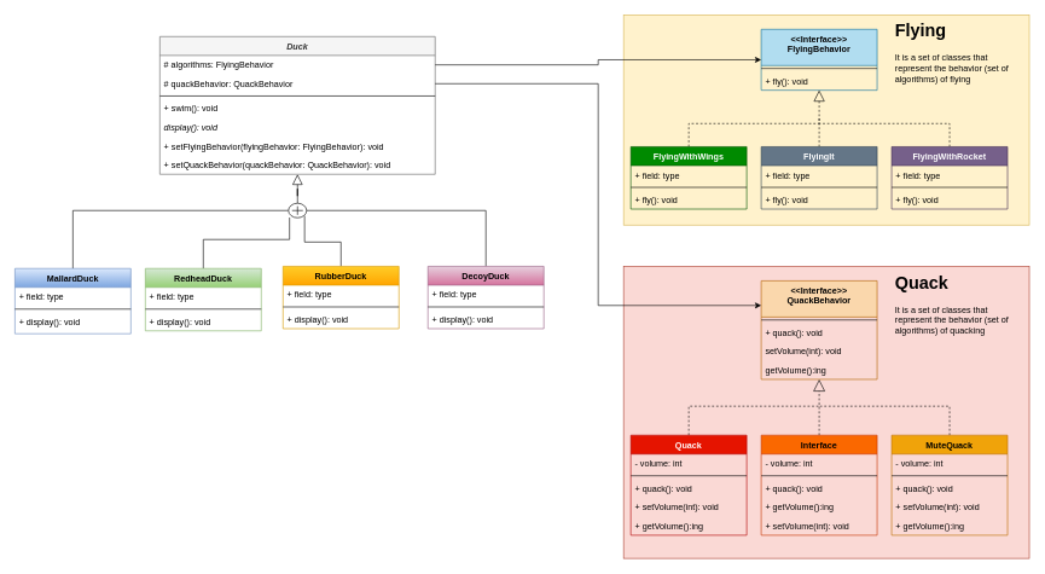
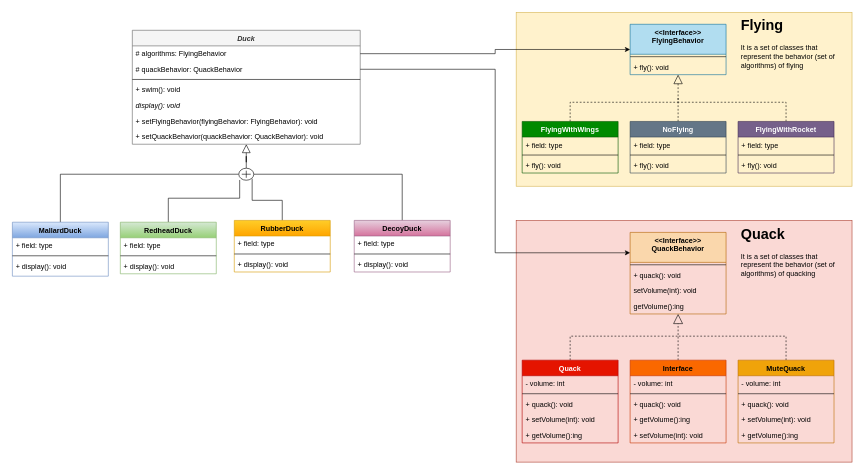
  <mxCell id="0" />
  <mxCell id="1" parent="0" />
  <mxCell id="2" value="Duck" style="swimlane;fontStyle=3;align=center;verticalAlign=top;childLayout=stackLayout;horizontal=1;startSize=26;horizontalStack=0;resizeParent=1;resizeLast=0;collapsible=1;marginBottom=0;rounded=0;shadow=0;strokeWidth=1;fillColor=#f5f5f5;fontColor=#333333;strokeColor=#666666;" parent="1" vertex="1"><mxGeometry x="220" y="50" width="380" height="190" as="geometry"><mxRectangle x="230" y="140" width="160" height="26" as="alternateBounds" /></mxGeometry></mxCell>
  <mxCell id="3" value="# algorithms: FlyingBehavior" style="text;align=left;verticalAlign=top;spacingLeft=4;spacingRight=4;overflow=hidden;rotatable=0;points=[[0,0.5],[1,0.5]];portConstraint=eastwest;" parent="2" vertex="1"><mxGeometry y="26" width="380" height="26" as="geometry" /></mxCell>
  <mxCell id="4" value="# quackBehavior: QuackBehavior" style="text;align=left;verticalAlign=top;spacingLeft=4;spacingRight=4;overflow=hidden;rotatable=0;points=[[0,0.5],[1,0.5]];portConstraint=eastwest;" parent="2" vertex="1"><mxGeometry y="52" width="380" height="26" as="geometry" /></mxCell>
  <mxCell id="5" value="" style="line;html=1;strokeWidth=1;align=left;verticalAlign=middle;spacingTop=-1;spacingLeft=3;spacingRight=3;rotatable=0;labelPosition=right;points=[];portConstraint=eastwest;" parent="2" vertex="1"><mxGeometry y="78" width="380" height="8" as="geometry" /></mxCell>
  <mxCell id="6" value="+ swim(): void" style="text;align=left;verticalAlign=top;spacingLeft=4;spacingRight=4;overflow=hidden;rotatable=0;points=[[0,0.5],[1,0.5]];portConstraint=eastwest;" parent="2" vertex="1"><mxGeometry y="86" width="380" height="26" as="geometry" /></mxCell>
  <mxCell id="7" value="display(): void" style="text;align=left;verticalAlign=top;spacingLeft=4;spacingRight=4;overflow=hidden;rotatable=0;points=[[0,0.5],[1,0.5]];portConstraint=eastwest;fontStyle=2" parent="2" vertex="1"><mxGeometry y="112" width="380" height="26" as="geometry" /></mxCell>
  <mxCell id="8" value="+ setFlyingBehavior(flyingBehavior: FlyingBehavior): void" style="text;align=left;verticalAlign=top;spacingLeft=4;spacingRight=4;overflow=hidden;rotatable=0;points=[[0,0.5],[1,0.5]];portConstraint=eastwest;" parent="2" vertex="1"><mxGeometry y="138" width="380" height="26" as="geometry" /></mxCell>
  <mxCell id="9" value="+ setQuackBehavior(quackBehavior: QuackBehavior): void" style="text;align=left;verticalAlign=top;spacingLeft=4;spacingRight=4;overflow=hidden;rotatable=0;points=[[0,0.5],[1,0.5]];portConstraint=eastwest;" parent="2" vertex="1"><mxGeometry y="164" width="380" height="26" as="geometry" /></mxCell>
  <mxCell id="10" style="edgeStyle=orthogonalEdgeStyle;rounded=0;orthogonalLoop=1;jettySize=auto;html=1;entryX=0;entryY=0.5;entryDx=0;entryDy=0;entryPerimeter=0;endArrow=none;endFill=0;endSize=12;" parent="1" source="11" target="81" edge="1"><mxGeometry relative="1" as="geometry"><Array as="points"><mxPoint x="100" y="290" /></Array></mxGeometry></mxCell>
  <mxCell id="11" value="MallardDuck" style="swimlane;fontStyle=1;align=center;verticalAlign=top;childLayout=stackLayout;horizontal=1;startSize=26;horizontalStack=0;resizeParent=1;resizeLast=0;collapsible=1;marginBottom=0;rounded=0;shadow=0;strokeWidth=1;fillColor=#dae8fc;gradientColor=#7ea6e0;strokeColor=#6c8ebf;" parent="1" vertex="1"><mxGeometry x="20" y="370" width="160" height="90" as="geometry"><mxRectangle x="130" y="380" width="160" height="26" as="alternateBounds" /></mxGeometry></mxCell>
  <mxCell id="12" value="+ field: type" style="text;align=left;verticalAlign=top;spacingLeft=4;spacingRight=4;overflow=hidden;rotatable=0;points=[[0,0.5],[1,0.5]];portConstraint=eastwest;" parent="11" vertex="1"><mxGeometry y="26" width="160" height="26" as="geometry" /></mxCell>
  <mxCell id="13" value="" style="line;html=1;strokeWidth=1;align=left;verticalAlign=middle;spacingTop=-1;spacingLeft=3;spacingRight=3;rotatable=0;labelPosition=right;points=[];portConstraint=eastwest;" parent="11" vertex="1"><mxGeometry y="52" width="160" height="8" as="geometry" /></mxCell>
  <mxCell id="14" value="+ display(): void" style="text;align=left;verticalAlign=top;spacingLeft=4;spacingRight=4;overflow=hidden;rotatable=0;points=[[0,0.5],[1,0.5]];portConstraint=eastwest;fontStyle=0" parent="11" vertex="1"><mxGeometry y="60" width="160" height="26" as="geometry" /></mxCell>
  <mxCell id="15" style="edgeStyle=orthogonalEdgeStyle;rounded=0;orthogonalLoop=1;jettySize=auto;html=1;entryX=0.06;entryY=0.98;entryDx=0;entryDy=0;entryPerimeter=0;endArrow=none;endFill=0;endSize=12;" parent="1" source="16" target="81" edge="1"><mxGeometry relative="1" as="geometry"><Array as="points"><mxPoint x="280" y="330" /><mxPoint x="399" y="330" /></Array></mxGeometry></mxCell>
  <mxCell id="16" value="RedheadDuck" style="swimlane;fontStyle=1;align=center;verticalAlign=top;childLayout=stackLayout;horizontal=1;startSize=26;horizontalStack=0;resizeParent=1;resizeParentMax=0;resizeLast=0;collapsible=1;marginBottom=0;fillColor=#d5e8d4;gradientColor=#97d077;strokeColor=#82b366;" parent="1" vertex="1"><mxGeometry x="200" y="370" width="160" height="86" as="geometry" /></mxCell>
  <mxCell id="17" value="+ field: type" style="text;strokeColor=none;fillColor=none;align=left;verticalAlign=top;spacingLeft=4;spacingRight=4;overflow=hidden;rotatable=0;points=[[0,0.5],[1,0.5]];portConstraint=eastwest;" parent="16" vertex="1"><mxGeometry y="26" width="160" height="26" as="geometry" /></mxCell>
  <mxCell id="18" value="" style="line;strokeWidth=1;fillColor=none;align=left;verticalAlign=middle;spacingTop=-1;spacingLeft=3;spacingRight=3;rotatable=0;labelPosition=right;points=[];portConstraint=eastwest;" parent="16" vertex="1"><mxGeometry y="52" width="160" height="8" as="geometry" /></mxCell>
  <mxCell id="19" value="+ display(): void" style="text;strokeColor=none;fillColor=none;align=left;verticalAlign=top;spacingLeft=4;spacingRight=4;overflow=hidden;rotatable=0;points=[[0,0.5],[1,0.5]];portConstraint=eastwest;" parent="16" vertex="1"><mxGeometry y="60" width="160" height="26" as="geometry" /></mxCell>
  <mxCell id="20" style="edgeStyle=orthogonalEdgeStyle;rounded=0;orthogonalLoop=1;jettySize=auto;html=1;exitX=0.5;exitY=0;exitDx=0;exitDy=0;entryX=0.892;entryY=0.86;entryDx=0;entryDy=0;entryPerimeter=0;endArrow=none;endFill=0;endSize=12;" parent="1" source="21" target="81" edge="1"><mxGeometry relative="1" as="geometry" /></mxCell>
  <mxCell id="21" value="RubberDuck" style="swimlane;fontStyle=1;align=center;verticalAlign=top;childLayout=stackLayout;horizontal=1;startSize=26;horizontalStack=0;resizeParent=1;resizeParentMax=0;resizeLast=0;collapsible=1;marginBottom=0;fillColor=#ffcd28;gradientColor=#ffa500;strokeColor=#d79b00;" parent="1" vertex="1"><mxGeometry x="390" y="367" width="160" height="86" as="geometry" /></mxCell>
  <mxCell id="22" value="+ field: type" style="text;strokeColor=none;fillColor=none;align=left;verticalAlign=top;spacingLeft=4;spacingRight=4;overflow=hidden;rotatable=0;points=[[0,0.5],[1,0.5]];portConstraint=eastwest;" parent="21" vertex="1"><mxGeometry y="26" width="160" height="26" as="geometry" /></mxCell>
  <mxCell id="23" value="" style="line;strokeWidth=1;fillColor=none;align=left;verticalAlign=middle;spacingTop=-1;spacingLeft=3;spacingRight=3;rotatable=0;labelPosition=right;points=[];portConstraint=eastwest;" parent="21" vertex="1"><mxGeometry y="52" width="160" height="8" as="geometry" /></mxCell>
  <mxCell id="24" value="+ display(): void" style="text;strokeColor=none;fillColor=none;align=left;verticalAlign=top;spacingLeft=4;spacingRight=4;overflow=hidden;rotatable=0;points=[[0,0.5],[1,0.5]];portConstraint=eastwest;" parent="21" vertex="1"><mxGeometry y="60" width="160" height="26" as="geometry" /></mxCell>
  <mxCell id="25" style="edgeStyle=orthogonalEdgeStyle;rounded=0;orthogonalLoop=1;jettySize=auto;html=1;entryX=1;entryY=0.5;entryDx=0;entryDy=0;entryPerimeter=0;endArrow=none;endFill=0;endSize=12;" parent="1" source="26" target="81" edge="1"><mxGeometry relative="1" as="geometry"><Array as="points"><mxPoint x="670" y="290" /></Array></mxGeometry></mxCell>
  <mxCell id="26" value="DecoyDuck" style="swimlane;fontStyle=1;align=center;verticalAlign=top;childLayout=stackLayout;horizontal=1;startSize=26;horizontalStack=0;resizeParent=1;resizeParentMax=0;resizeLast=0;collapsible=1;marginBottom=0;fillColor=#e6d0de;gradientColor=#d5739d;strokeColor=#996185;" parent="1" vertex="1"><mxGeometry x="590" y="367" width="160" height="86" as="geometry" /></mxCell>
  <mxCell id="27" value="+ field: type" style="text;strokeColor=none;fillColor=none;align=left;verticalAlign=top;spacingLeft=4;spacingRight=4;overflow=hidden;rotatable=0;points=[[0,0.5],[1,0.5]];portConstraint=eastwest;" parent="26" vertex="1"><mxGeometry y="26" width="160" height="26" as="geometry" /></mxCell>
  <mxCell id="28" value="" style="line;strokeWidth=1;fillColor=none;align=left;verticalAlign=middle;spacingTop=-1;spacingLeft=3;spacingRight=3;rotatable=0;labelPosition=right;points=[];portConstraint=eastwest;" parent="26" vertex="1"><mxGeometry y="52" width="160" height="8" as="geometry" /></mxCell>
  <mxCell id="29" value="+ display(): void" style="text;strokeColor=none;fillColor=none;align=left;verticalAlign=top;spacingLeft=4;spacingRight=4;overflow=hidden;rotatable=0;points=[[0,0.5],[1,0.5]];portConstraint=eastwest;" parent="26" vertex="1"><mxGeometry y="60" width="160" height="26" as="geometry" /></mxCell>
  <mxCell id="30" value="" style="rounded=0;whiteSpace=wrap;html=1;fillColor=#fff2cc;strokeColor=#d6b656;" parent="1" vertex="1"><mxGeometry x="860" y="20" width="560" height="290" as="geometry" /></mxCell>
  <mxCell id="31" value="&lt;&lt;Interface&gt;&gt;&#10;FlyingBehavior" style="swimlane;fontStyle=1;align=center;verticalAlign=top;childLayout=stackLayout;horizontal=1;startSize=50;horizontalStack=0;resizeParent=1;resizeParentMax=0;resizeLast=0;collapsible=1;marginBottom=0;fillColor=#b1ddf0;strokeColor=#10739e;" parent="1" vertex="1"><mxGeometry x="1050" y="40" width="160" height="84" as="geometry" /></mxCell>
  <mxCell id="32" value="" style="line;strokeWidth=1;fillColor=none;align=left;verticalAlign=middle;spacingTop=-1;spacingLeft=3;spacingRight=3;rotatable=0;labelPosition=right;points=[];portConstraint=eastwest;" parent="31" vertex="1"><mxGeometry y="50" width="160" height="8" as="geometry" /></mxCell>
  <mxCell id="33" value="+ fly(): void" style="text;strokeColor=none;fillColor=none;align=left;verticalAlign=top;spacingLeft=4;spacingRight=4;overflow=hidden;rotatable=0;points=[[0,0.5],[1,0.5]];portConstraint=eastwest;" parent="31" vertex="1"><mxGeometry y="58" width="160" height="26" as="geometry" /></mxCell>
  <mxCell id="34" style="edgeStyle=orthogonalEdgeStyle;rounded=0;orthogonalLoop=1;jettySize=auto;html=1;endArrow=none;endFill=0;endSize=13;dashed=1;" parent="1" source="35" edge="1"><mxGeometry relative="1" as="geometry"><mxPoint x="1130" y="160" as="targetPoint" /><Array as="points"><mxPoint x="950" y="170" /><mxPoint x="1130" y="170" /></Array></mxGeometry></mxCell>
  <mxCell id="35" value="FlyingWithWings" style="swimlane;fontStyle=1;align=center;verticalAlign=top;childLayout=stackLayout;horizontal=1;startSize=26;horizontalStack=0;resizeParent=1;resizeParentMax=0;resizeLast=0;collapsible=1;marginBottom=0;fillColor=#008a00;fontColor=#ffffff;strokeColor=#005700;" parent="1" vertex="1"><mxGeometry x="870" y="202" width="160" height="86" as="geometry" /></mxCell>
  <mxCell id="36" value="+ field: type" style="text;strokeColor=none;fillColor=none;align=left;verticalAlign=top;spacingLeft=4;spacingRight=4;overflow=hidden;rotatable=0;points=[[0,0.5],[1,0.5]];portConstraint=eastwest;" parent="35" vertex="1"><mxGeometry y="26" width="160" height="26" as="geometry" /></mxCell>
  <mxCell id="37" value="" style="line;strokeWidth=1;fillColor=none;align=left;verticalAlign=middle;spacingTop=-1;spacingLeft=3;spacingRight=3;rotatable=0;labelPosition=right;points=[];portConstraint=eastwest;" parent="35" vertex="1"><mxGeometry y="52" width="160" height="8" as="geometry" /></mxCell>
  <mxCell id="38" value="+ fly(): void" style="text;strokeColor=none;fillColor=none;align=left;verticalAlign=top;spacingLeft=4;spacingRight=4;overflow=hidden;rotatable=0;points=[[0,0.5],[1,0.5]];portConstraint=eastwest;" parent="35" vertex="1"><mxGeometry y="60" width="160" height="26" as="geometry" /></mxCell>
  <mxCell id="39" style="edgeStyle=orthogonalEdgeStyle;rounded=0;orthogonalLoop=1;jettySize=auto;html=1;endArrow=block;endFill=0;endSize=13;dashed=1;" parent="1" source="40" target="31" edge="1"><mxGeometry relative="1" as="geometry" /></mxCell>
- <mxCell id="40" value="FlyingIt" style="swimlane;fontStyle=1;align=center;verticalAlign=top;childLayout=stackLayout;horizontal=1;startSize=26;horizontalStack=0;resizeParent=1;resizeParentMax=0;resizeLast=0;collapsible=1;marginBottom=0;fillColor=#647687;fontColor=#ffffff;strokeColor=#314354;" parent="1" vertex="1"><mxGeometry x="1050" y="202" width="160" height="86" as="geometry" /></mxCell>
+ <mxCell id="40" value="NoFlying" style="swimlane;fontStyle=1;align=center;verticalAlign=top;childLayout=stackLayout;horizontal=1;startSize=26;horizontalStack=0;resizeParent=1;resizeParentMax=0;resizeLast=0;collapsible=1;marginBottom=0;fillColor=#647687;fontColor=#ffffff;strokeColor=#314354;" parent="1" vertex="1"><mxGeometry x="1050" y="202" width="160" height="86" as="geometry" /></mxCell>
  <mxCell id="41" value="+ field: type" style="text;strokeColor=none;fillColor=none;align=left;verticalAlign=top;spacingLeft=4;spacingRight=4;overflow=hidden;rotatable=0;points=[[0,0.5],[1,0.5]];portConstraint=eastwest;" parent="40" vertex="1"><mxGeometry y="26" width="160" height="26" as="geometry" /></mxCell>
  <mxCell id="42" value="" style="line;strokeWidth=1;fillColor=none;align=left;verticalAlign=middle;spacingTop=-1;spacingLeft=3;spacingRight=3;rotatable=0;labelPosition=right;points=[];portConstraint=eastwest;" parent="40" vertex="1"><mxGeometry y="52" width="160" height="8" as="geometry" /></mxCell>
  <mxCell id="43" value="+ fly(): void" style="text;strokeColor=none;fillColor=none;align=left;verticalAlign=top;spacingLeft=4;spacingRight=4;overflow=hidden;rotatable=0;points=[[0,0.5],[1,0.5]];portConstraint=eastwest;" parent="40" vertex="1"><mxGeometry y="60" width="160" height="26" as="geometry" /></mxCell>
  <mxCell id="44" style="edgeStyle=orthogonalEdgeStyle;rounded=0;orthogonalLoop=1;jettySize=auto;html=1;endArrow=none;endFill=0;endSize=13;dashed=1;" parent="1" source="45" edge="1"><mxGeometry relative="1" as="geometry"><mxPoint x="1130" y="170" as="targetPoint" /><Array as="points"><mxPoint x="1310" y="170" /></Array></mxGeometry></mxCell>
  <mxCell id="45" value="FlyingWithRocket" style="swimlane;fontStyle=1;align=center;verticalAlign=top;childLayout=stackLayout;horizontal=1;startSize=26;horizontalStack=0;resizeParent=1;resizeParentMax=0;resizeLast=0;collapsible=1;marginBottom=0;fillColor=#76608a;fontColor=#ffffff;strokeColor=#432D57;" parent="1" vertex="1"><mxGeometry x="1230" y="202" width="160" height="86" as="geometry" /></mxCell>
  <mxCell id="46" value="+ field: type" style="text;strokeColor=none;fillColor=none;align=left;verticalAlign=top;spacingLeft=4;spacingRight=4;overflow=hidden;rotatable=0;points=[[0,0.5],[1,0.5]];portConstraint=eastwest;" parent="45" vertex="1"><mxGeometry y="26" width="160" height="26" as="geometry" /></mxCell>
  <mxCell id="47" value="" style="line;strokeWidth=1;fillColor=none;align=left;verticalAlign=middle;spacingTop=-1;spacingLeft=3;spacingRight=3;rotatable=0;labelPosition=right;points=[];portConstraint=eastwest;" parent="45" vertex="1"><mxGeometry y="52" width="160" height="8" as="geometry" /></mxCell>
  <mxCell id="48" value="+ fly(): void" style="text;strokeColor=none;fillColor=none;align=left;verticalAlign=top;spacingLeft=4;spacingRight=4;overflow=hidden;rotatable=0;points=[[0,0.5],[1,0.5]];portConstraint=eastwest;" parent="45" vertex="1"><mxGeometry y="60" width="160" height="26" as="geometry" /></mxCell>
  <mxCell id="49" value="&lt;h1&gt;Flying&lt;/h1&gt;&lt;p&gt;It is a set of classes that represent the behavior (set of algorithms) of flying&lt;/p&gt;" style="text;html=1;strokeColor=none;fillColor=none;spacing=5;spacingTop=-20;whiteSpace=wrap;overflow=hidden;rounded=0;" parent="1" vertex="1"><mxGeometry x="1230" y="22" width="190" height="120" as="geometry" /></mxCell>
  <mxCell id="50" value="" style="rounded=0;whiteSpace=wrap;html=1;fillColor=#fad9d5;strokeColor=#ae4132;" parent="1" vertex="1"><mxGeometry x="860" y="367" width="560" height="403" as="geometry" /></mxCell>
  <mxCell id="51" value="&lt;&lt;Interface&gt;&gt;&#10;QuackBehavior" style="swimlane;fontStyle=1;align=center;verticalAlign=top;childLayout=stackLayout;horizontal=1;startSize=50;horizontalStack=0;resizeParent=1;resizeParentMax=0;resizeLast=0;collapsible=1;marginBottom=0;fillColor=#fad7ac;strokeColor=#b46504;" parent="1" vertex="1"><mxGeometry x="1050" y="387" width="160" height="136" as="geometry" /></mxCell>
  <mxCell id="52" value="" style="line;strokeWidth=1;fillColor=none;align=left;verticalAlign=middle;spacingTop=-1;spacingLeft=3;spacingRight=3;rotatable=0;labelPosition=right;points=[];portConstraint=eastwest;" parent="51" vertex="1"><mxGeometry y="50" width="160" height="8" as="geometry" /></mxCell>
  <mxCell id="53" value="+ quack(): void" style="text;strokeColor=none;fillColor=none;align=left;verticalAlign=top;spacingLeft=4;spacingRight=4;overflow=hidden;rotatable=0;points=[[0,0.5],[1,0.5]];portConstraint=eastwest;" parent="51" vertex="1"><mxGeometry y="58" width="160" height="26" as="geometry" /></mxCell>
  <mxCell id="54" value="setVolume(int): void" style="text;strokeColor=none;fillColor=none;align=left;verticalAlign=top;spacingLeft=4;spacingRight=4;overflow=hidden;rotatable=0;points=[[0,0.5],[1,0.5]];portConstraint=eastwest;" vertex="1" parent="51"><mxGeometry y="84" width="160" height="26" as="geometry" /></mxCell>
  <mxCell id="55" value="getVolume():ing" style="text;strokeColor=none;fillColor=none;align=left;verticalAlign=top;spacingLeft=4;spacingRight=4;overflow=hidden;rotatable=0;points=[[0,0.5],[1,0.5]];portConstraint=eastwest;" vertex="1" parent="51"><mxGeometry y="110" width="160" height="26" as="geometry" /></mxCell>
  <mxCell id="56" style="edgeStyle=orthogonalEdgeStyle;rounded=0;orthogonalLoop=1;jettySize=auto;html=1;dashed=1;endArrow=none;endFill=0;endSize=14;" edge="1" parent="1" source="57"><mxGeometry relative="1" as="geometry"><mxPoint x="1130" y="560" as="targetPoint" /><Array as="points"><mxPoint x="950" y="560" /></Array></mxGeometry></mxCell>
  <mxCell id="57" value="Quack" style="swimlane;fontStyle=1;align=center;verticalAlign=top;childLayout=stackLayout;horizontal=1;startSize=26;horizontalStack=0;resizeParent=1;resizeParentMax=0;resizeLast=0;collapsible=1;marginBottom=0;fillColor=#e51400;fontColor=#ffffff;strokeColor=#B20000;" parent="1" vertex="1"><mxGeometry x="870" y="600" width="160" height="138" as="geometry" /></mxCell>
  <mxCell id="58" value="- volume: int" style="text;strokeColor=none;fillColor=none;align=left;verticalAlign=top;spacingLeft=4;spacingRight=4;overflow=hidden;rotatable=0;points=[[0,0.5],[1,0.5]];portConstraint=eastwest;" parent="57" vertex="1"><mxGeometry y="26" width="160" height="26" as="geometry" /></mxCell>
  <mxCell id="59" value="" style="line;strokeWidth=1;fillColor=none;align=left;verticalAlign=middle;spacingTop=-1;spacingLeft=3;spacingRight=3;rotatable=0;labelPosition=right;points=[];portConstraint=eastwest;" parent="57" vertex="1"><mxGeometry y="52" width="160" height="8" as="geometry" /></mxCell>
  <mxCell id="60" value="+ quack(): void" style="text;strokeColor=none;fillColor=none;align=left;verticalAlign=top;spacingLeft=4;spacingRight=4;overflow=hidden;rotatable=0;points=[[0,0.5],[1,0.5]];portConstraint=eastwest;" parent="57" vertex="1"><mxGeometry y="60" width="160" height="26" as="geometry" /></mxCell>
  <mxCell id="61" value="+ setVolume(int): void" style="text;strokeColor=none;fillColor=none;align=left;verticalAlign=top;spacingLeft=4;spacingRight=4;overflow=hidden;rotatable=0;points=[[0,0.5],[1,0.5]];portConstraint=eastwest;" vertex="1" parent="57"><mxGeometry y="86" width="160" height="26" as="geometry" /></mxCell>
  <mxCell id="62" value="+ getVolume():ing" style="text;strokeColor=none;fillColor=none;align=left;verticalAlign=top;spacingLeft=4;spacingRight=4;overflow=hidden;rotatable=0;points=[[0,0.5],[1,0.5]];portConstraint=eastwest;" vertex="1" parent="57"><mxGeometry y="112" width="160" height="26" as="geometry" /></mxCell>
  <mxCell id="63" style="edgeStyle=orthogonalEdgeStyle;rounded=0;orthogonalLoop=1;jettySize=auto;html=1;endArrow=block;endFill=0;endSize=14;dashed=1;" edge="1" parent="1" source="64" target="51"><mxGeometry relative="1" as="geometry" /></mxCell>
  <mxCell id="64" value="Interface" style="swimlane;fontStyle=1;align=center;verticalAlign=top;childLayout=stackLayout;horizontal=1;startSize=26;horizontalStack=0;resizeParent=1;resizeParentMax=0;resizeLast=0;collapsible=1;marginBottom=0;fillColor=#fa6800;fontColor=#000000;strokeColor=#C73500;" parent="1" vertex="1"><mxGeometry x="1050" y="600" width="160" height="138" as="geometry" /></mxCell>
  <mxCell id="65" value="- volume: int" style="text;strokeColor=none;fillColor=none;align=left;verticalAlign=top;spacingLeft=4;spacingRight=4;overflow=hidden;rotatable=0;points=[[0,0.5],[1,0.5]];portConstraint=eastwest;" parent="64" vertex="1"><mxGeometry y="26" width="160" height="26" as="geometry" /></mxCell>
  <mxCell id="66" value="" style="line;strokeWidth=1;fillColor=none;align=left;verticalAlign=middle;spacingTop=-1;spacingLeft=3;spacingRight=3;rotatable=0;labelPosition=right;points=[];portConstraint=eastwest;" parent="64" vertex="1"><mxGeometry y="52" width="160" height="8" as="geometry" /></mxCell>
  <mxCell id="67" value="+ quack(): void" style="text;strokeColor=none;fillColor=none;align=left;verticalAlign=top;spacingLeft=4;spacingRight=4;overflow=hidden;rotatable=0;points=[[0,0.5],[1,0.5]];portConstraint=eastwest;" parent="64" vertex="1"><mxGeometry y="60" width="160" height="26" as="geometry" /></mxCell>
  <mxCell id="68" value="+ getVolume():ing" style="text;strokeColor=none;fillColor=none;align=left;verticalAlign=top;spacingLeft=4;spacingRight=4;overflow=hidden;rotatable=0;points=[[0,0.5],[1,0.5]];portConstraint=eastwest;" vertex="1" parent="64"><mxGeometry y="86" width="160" height="26" as="geometry" /></mxCell>
  <mxCell id="69" value="+ setVolume(int): void" style="text;strokeColor=none;fillColor=none;align=left;verticalAlign=top;spacingLeft=4;spacingRight=4;overflow=hidden;rotatable=0;points=[[0,0.5],[1,0.5]];portConstraint=eastwest;" vertex="1" parent="64"><mxGeometry y="112" width="160" height="26" as="geometry" /></mxCell>
  <mxCell id="70" style="edgeStyle=orthogonalEdgeStyle;rounded=0;orthogonalLoop=1;jettySize=auto;html=1;dashed=1;endArrow=none;endFill=0;endSize=14;" edge="1" parent="1" source="71"><mxGeometry relative="1" as="geometry"><mxPoint x="1130" y="560" as="targetPoint" /><Array as="points"><mxPoint x="1310" y="560" /></Array></mxGeometry></mxCell>
  <mxCell id="71" value="MuteQuack" style="swimlane;fontStyle=1;align=center;verticalAlign=top;childLayout=stackLayout;horizontal=1;startSize=26;horizontalStack=0;resizeParent=1;resizeParentMax=0;resizeLast=0;collapsible=1;marginBottom=0;fillColor=#f0a30a;fontColor=#000000;strokeColor=#BD7000;" parent="1" vertex="1"><mxGeometry x="1230" y="600" width="160" height="138" as="geometry" /></mxCell>
  <mxCell id="72" value="- volume: int" style="text;strokeColor=none;fillColor=none;align=left;verticalAlign=top;spacingLeft=4;spacingRight=4;overflow=hidden;rotatable=0;points=[[0,0.5],[1,0.5]];portConstraint=eastwest;" parent="71" vertex="1"><mxGeometry y="26" width="160" height="26" as="geometry" /></mxCell>
  <mxCell id="73" value="" style="line;strokeWidth=1;fillColor=none;align=left;verticalAlign=middle;spacingTop=-1;spacingLeft=3;spacingRight=3;rotatable=0;labelPosition=right;points=[];portConstraint=eastwest;" parent="71" vertex="1"><mxGeometry y="52" width="160" height="8" as="geometry" /></mxCell>
  <mxCell id="74" value="+ quack(): void" style="text;strokeColor=none;fillColor=none;align=left;verticalAlign=top;spacingLeft=4;spacingRight=4;overflow=hidden;rotatable=0;points=[[0,0.5],[1,0.5]];portConstraint=eastwest;" parent="71" vertex="1"><mxGeometry y="60" width="160" height="26" as="geometry" /></mxCell>
  <mxCell id="75" value="+ setVolume(int): void" style="text;strokeColor=none;fillColor=none;align=left;verticalAlign=top;spacingLeft=4;spacingRight=4;overflow=hidden;rotatable=0;points=[[0,0.5],[1,0.5]];portConstraint=eastwest;" vertex="1" parent="71"><mxGeometry y="86" width="160" height="26" as="geometry" /></mxCell>
  <mxCell id="76" value="+ getVolume():ing" style="text;strokeColor=none;fillColor=none;align=left;verticalAlign=top;spacingLeft=4;spacingRight=4;overflow=hidden;rotatable=0;points=[[0,0.5],[1,0.5]];portConstraint=eastwest;" vertex="1" parent="71"><mxGeometry y="112" width="160" height="26" as="geometry" /></mxCell>
  <mxCell id="77" value="&lt;h1&gt;Quack&lt;/h1&gt;&lt;p&gt;It is a set of classes that represent the behavior (set of algorithms) of quacking&lt;/p&gt;" style="text;html=1;strokeColor=none;fillColor=none;spacing=5;spacingTop=-20;whiteSpace=wrap;overflow=hidden;rounded=0;" parent="1" vertex="1"><mxGeometry x="1230" y="370" width="190" height="120" as="geometry" /></mxCell>
  <mxCell id="78" style="edgeStyle=orthogonalEdgeStyle;rounded=0;orthogonalLoop=1;jettySize=auto;html=1;endArrow=classic;endFill=1;endSize=6;" parent="1" source="3" target="31" edge="1"><mxGeometry relative="1" as="geometry" /></mxCell>
  <mxCell id="79" style="edgeStyle=orthogonalEdgeStyle;rounded=0;orthogonalLoop=1;jettySize=auto;html=1;entryX=0;entryY=0.25;entryDx=0;entryDy=0;endArrow=classic;endFill=1;endSize=6;" parent="1" source="4" target="51" edge="1"><mxGeometry relative="1" as="geometry" /></mxCell>
  <mxCell id="80" style="edgeStyle=orthogonalEdgeStyle;rounded=0;orthogonalLoop=1;jettySize=auto;html=1;endArrow=block;endFill=0;endSize=12;" parent="1" source="81" target="2" edge="1"><mxGeometry relative="1" as="geometry" /></mxCell>
  <mxCell id="81" value="" style="verticalLabelPosition=bottom;shadow=0;dashed=0;align=center;html=1;verticalAlign=top;shape=mxgraph.electrical.abstract.summation_point;" parent="1" vertex="1"><mxGeometry x="397.5" y="280" width="25" height="20" as="geometry" /></mxCell>
